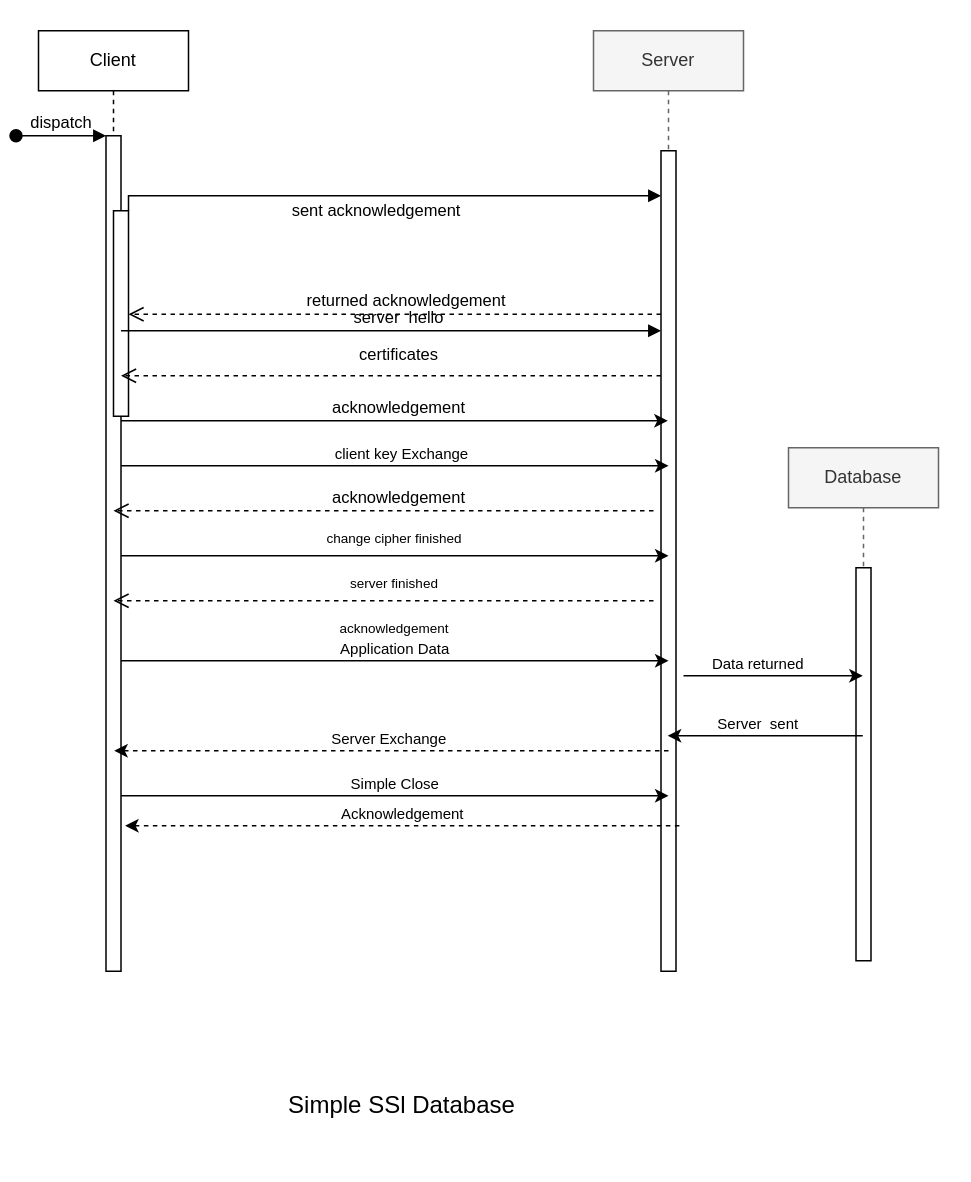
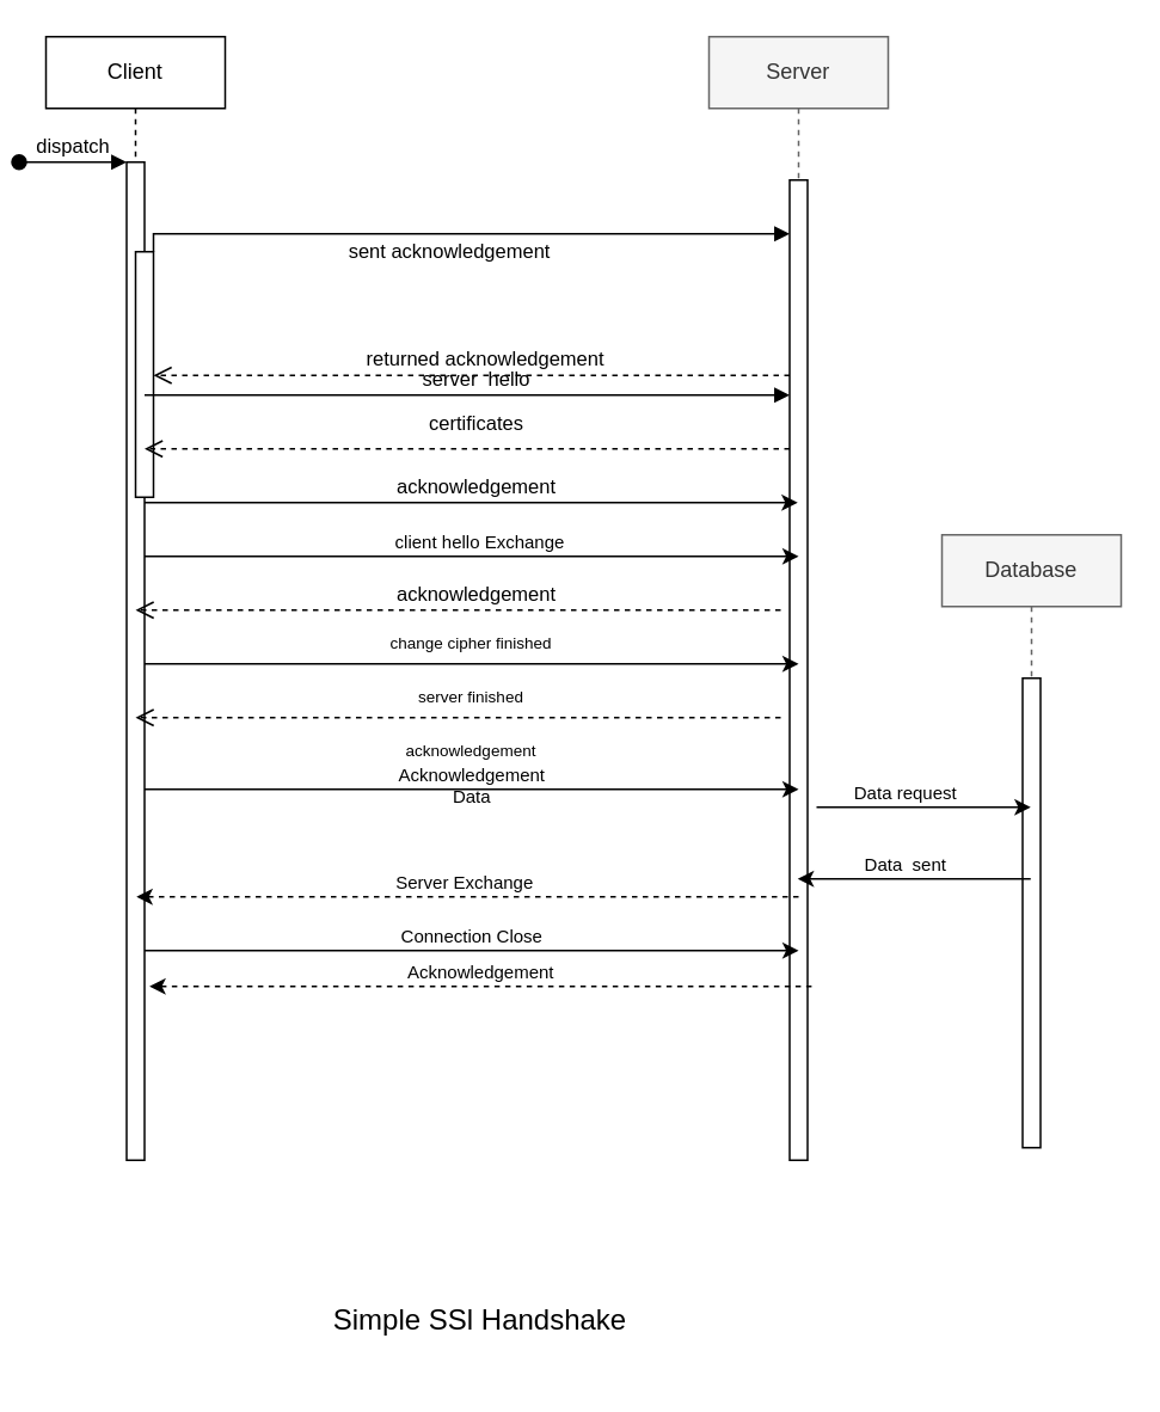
  <mxCell id="0" />
  <mxCell id="1" parent="0" />
  <mxCell id="2" value="Client" style="shape=umlLifeline;perimeter=lifelinePerimeter;whiteSpace=wrap;html=1;container=0;dropTarget=0;collapsible=0;recursiveResize=0;outlineConnect=0;portConstraint=eastwest;newEdgeStyle={&quot;edgeStyle&quot;:&quot;elbowEdgeStyle&quot;,&quot;elbow&quot;:&quot;vertical&quot;,&quot;curved&quot;:0,&quot;rounded&quot;:0};" parent="1" vertex="1"><mxGeometry x="20" y="20" width="100" height="627" as="geometry" /></mxCell>
  <mxCell id="3" value="" style="html=1;points=[];perimeter=orthogonalPerimeter;outlineConnect=0;targetShapes=umlLifeline;portConstraint=eastwest;newEdgeStyle={&quot;edgeStyle&quot;:&quot;elbowEdgeStyle&quot;,&quot;elbow&quot;:&quot;vertical&quot;,&quot;curved&quot;:0,&quot;rounded&quot;:0};" parent="2" vertex="1"><mxGeometry x="45" y="70" width="10" height="557" as="geometry" /></mxCell>
  <mxCell id="4" value="dispatch" style="html=1;verticalAlign=bottom;startArrow=oval;endArrow=block;startSize=8;edgeStyle=elbowEdgeStyle;elbow=vertical;curved=0;rounded=0;" parent="2" target="3" edge="1"><mxGeometry relative="1" as="geometry"><mxPoint x="-15" y="70" as="sourcePoint" /></mxGeometry></mxCell>
  <mxCell id="5" value="" style="html=1;points=[];perimeter=orthogonalPerimeter;outlineConnect=0;targetShapes=umlLifeline;portConstraint=eastwest;newEdgeStyle={&quot;edgeStyle&quot;:&quot;elbowEdgeStyle&quot;,&quot;elbow&quot;:&quot;vertical&quot;,&quot;curved&quot;:0,&quot;rounded&quot;:0};" parent="2" vertex="1"><mxGeometry x="50" y="120" width="10" height="137" as="geometry" /></mxCell>
  <mxCell id="6" value="Server" style="shape=umlLifeline;perimeter=lifelinePerimeter;whiteSpace=wrap;html=1;container=0;dropTarget=0;collapsible=0;recursiveResize=0;outlineConnect=0;portConstraint=eastwest;newEdgeStyle={&quot;edgeStyle&quot;:&quot;elbowEdgeStyle&quot;,&quot;elbow&quot;:&quot;vertical&quot;,&quot;curved&quot;:0,&quot;rounded&quot;:0};fillColor=#f5f5f5;strokeColor=#666666;fontColor=#333333;" parent="1" vertex="1"><mxGeometry x="390" y="20" width="100" height="627" as="geometry" /></mxCell>
  <mxCell id="7" value="" style="html=1;points=[];perimeter=orthogonalPerimeter;outlineConnect=0;targetShapes=umlLifeline;portConstraint=eastwest;newEdgeStyle={&quot;edgeStyle&quot;:&quot;elbowEdgeStyle&quot;,&quot;elbow&quot;:&quot;vertical&quot;,&quot;curved&quot;:0,&quot;rounded&quot;:0};" parent="6" vertex="1"><mxGeometry x="45" y="80" width="10" height="547" as="geometry" /></mxCell>
  <mxCell id="8" value="server&amp;nbsp; hello" style="html=1;verticalAlign=bottom;endArrow=block;edgeStyle=elbowEdgeStyle;elbow=horizontal;curved=0;rounded=0;" parent="1" source="3" target="7" edge="1"><mxGeometry x="0.028" relative="1" as="geometry"><mxPoint x="85" y="100" as="sourcePoint" /><Array as="points"><mxPoint x="260" y="220" /></Array><mxPoint as="offset" /></mxGeometry></mxCell>
  <mxCell id="9" value="certificates" style="html=1;verticalAlign=bottom;endArrow=open;dashed=1;endSize=8;edgeStyle=elbowEdgeStyle;elbow=vertical;curved=0;rounded=0;" parent="1" source="7" target="3" edge="1"><mxGeometry x="-0.029" y="-5" relative="1" as="geometry"><mxPoint x="85" y="175" as="targetPoint" /><Array as="points"><mxPoint x="80" y="250" /></Array><mxPoint as="offset" /></mxGeometry></mxCell>
  <mxCell id="10" value="" style="endArrow=classic;html=1;rounded=0;" edge="1" parent="1" source="3" target="6"><mxGeometry width="50" height="50" relative="1" as="geometry"><mxPoint x="190" y="310" as="sourcePoint" /><mxPoint x="130" y="290" as="targetPoint" /><Array as="points"><mxPoint x="250" y="280" /></Array></mxGeometry></mxCell>
  <mxCell id="11" style="edgeStyle=orthogonalEdgeStyle;rounded=0;orthogonalLoop=1;jettySize=auto;html=1;exitX=0.5;exitY=1;exitDx=0;exitDy=0;" edge="1" parent="1"><mxGeometry relative="1" as="geometry"><mxPoint x="270" y="300" as="sourcePoint" /><mxPoint x="270" y="300" as="targetPoint" /></mxGeometry></mxCell>
  <mxCell id="12" value="acknowledgement" style="html=1;verticalAlign=bottom;endArrow=open;dashed=1;endSize=8;edgeStyle=elbowEdgeStyle;elbow=vertical;curved=0;rounded=0;" edge="1" parent="1"><mxGeometry x="-0.056" y="-60" relative="1" as="geometry"><mxPoint x="70" y="340" as="targetPoint" /><Array as="points"><mxPoint x="75" y="340" /></Array><mxPoint x="430" y="340" as="sourcePoint" /><mxPoint as="offset" /></mxGeometry></mxCell>
  <mxCell id="13" value="change cipher finished" style="text;strokeColor=none;align=center;fillColor=none;html=1;verticalAlign=middle;whiteSpace=wrap;rounded=0;fontSize=9;" vertex="1" parent="1"><mxGeometry x="205" y="320" width="105" height="77" as="geometry" /></mxCell>
  <mxCell id="14" value="" style="endArrow=classic;html=1;rounded=0;" edge="1" parent="1"><mxGeometry width="50" height="50" relative="1" as="geometry"><mxPoint x="75" y="310" as="sourcePoint" /><mxPoint x="440" y="310" as="targetPoint" /><Array as="points" /></mxGeometry></mxCell>
- <mxCell id="15" value="client key Exchange" style="text;strokeColor=none;align=center;fillColor=none;html=1;verticalAlign=top;whiteSpace=wrap;rounded=0;fontSize=10;" vertex="1" parent="1"><mxGeometry x="210" y="290" width="105" height="87" as="geometry" /></mxCell>
+ <mxCell id="15" value="client hello Exchange" style="text;strokeColor=none;align=center;fillColor=none;html=1;verticalAlign=top;whiteSpace=wrap;rounded=0;fontSize=10;" vertex="1" parent="1"><mxGeometry x="210" y="290" width="105" height="87" as="geometry" /></mxCell>
  <mxCell id="16" value="" style="endArrow=classic;html=1;rounded=0;" edge="1" parent="1"><mxGeometry width="50" height="50" relative="1" as="geometry"><mxPoint x="75" y="370" as="sourcePoint" /><mxPoint x="440" y="370" as="targetPoint" /><Array as="points" /></mxGeometry></mxCell>
  <mxCell id="17" value="server finished" style="text;strokeColor=none;align=center;fillColor=none;html=1;verticalAlign=middle;whiteSpace=wrap;rounded=0;fontSize=9;" vertex="1" parent="1"><mxGeometry x="205" y="350" width="105" height="77" as="geometry" /></mxCell>
  <mxCell id="18" value="acknowledgement" style="html=1;verticalAlign=bottom;endArrow=open;dashed=1;endSize=8;edgeStyle=elbowEdgeStyle;elbow=vertical;curved=0;rounded=0;" edge="1" parent="1"><mxGeometry x="-0.056" y="-60" relative="1" as="geometry"><mxPoint x="70" y="400" as="targetPoint" /><Array as="points"><mxPoint x="75" y="400" /></Array><mxPoint x="430" y="400" as="sourcePoint" /><mxPoint as="offset" /></mxGeometry></mxCell>
  <mxCell id="19" value="acknowledgement" style="text;strokeColor=none;align=center;fillColor=none;html=1;verticalAlign=middle;whiteSpace=wrap;rounded=0;fontSize=9;" vertex="1" parent="1"><mxGeometry x="205" y="380" width="105" height="77" as="geometry" /></mxCell>
  <mxCell id="20" value="" style="endArrow=classic;html=1;rounded=0;" edge="1" parent="1"><mxGeometry width="50" height="50" relative="1" as="geometry"><mxPoint x="75" y="440" as="sourcePoint" /><mxPoint x="440" y="440" as="targetPoint" /><Array as="points" /></mxGeometry></mxCell>
- <mxCell id="21" value="Application Data" style="text;strokeColor=none;align=center;fillColor=none;html=1;verticalAlign=top;whiteSpace=wrap;rounded=0;fontSize=10;" vertex="1" parent="1"><mxGeometry x="213.75" y="420" width="87.5" height="87" as="geometry" /></mxCell>
+ <mxCell id="21" value="Acknowledgement Data" style="text;strokeColor=none;align=center;fillColor=none;html=1;verticalAlign=top;whiteSpace=wrap;rounded=0;fontSize=10;" vertex="1" parent="1"><mxGeometry x="213.75" y="420" width="87.5" height="87" as="geometry" /></mxCell>
  <mxCell id="22" value="Database" style="shape=umlLifeline;perimeter=lifelinePerimeter;whiteSpace=wrap;html=1;container=0;dropTarget=0;collapsible=0;recursiveResize=0;outlineConnect=0;portConstraint=eastwest;newEdgeStyle={&quot;edgeStyle&quot;:&quot;elbowEdgeStyle&quot;,&quot;elbow&quot;:&quot;vertical&quot;,&quot;curved&quot;:0,&quot;rounded&quot;:0};fillColor=#f5f5f5;strokeColor=#666666;fontColor=#333333;" vertex="1" parent="1"><mxGeometry x="520" y="298" width="100" height="342" as="geometry" /></mxCell>
  <mxCell id="23" value="" style="html=1;points=[];perimeter=orthogonalPerimeter;outlineConnect=0;targetShapes=umlLifeline;portConstraint=eastwest;newEdgeStyle={&quot;edgeStyle&quot;:&quot;elbowEdgeStyle&quot;,&quot;elbow&quot;:&quot;vertical&quot;,&quot;curved&quot;:0,&quot;rounded&quot;:0};" vertex="1" parent="22"><mxGeometry x="45" y="80" width="10" height="262" as="geometry" /></mxCell>
  <mxCell id="24" value="" style="endArrow=classic;html=1;rounded=0;" edge="1" parent="1"><mxGeometry width="50" height="50" relative="1" as="geometry"><mxPoint x="450" y="450" as="sourcePoint" /><mxPoint x="569.5" y="450" as="targetPoint" /><Array as="points"><mxPoint x="480" y="450" /><mxPoint x="510" y="450" /></Array></mxGeometry></mxCell>
  <mxCell id="25" value="" style="edgeStyle=none;orthogonalLoop=1;jettySize=auto;html=1;rounded=0;" edge="1" parent="1" source="22" target="6"><mxGeometry width="80" relative="1" as="geometry"><mxPoint x="510" y="510" as="sourcePoint" /><mxPoint x="530" y="500" as="targetPoint" /><Array as="points"><mxPoint x="510" y="490" /></Array></mxGeometry></mxCell>
- <mxCell id="26" value="Data returned" style="text;strokeColor=none;align=center;fillColor=none;html=1;verticalAlign=top;whiteSpace=wrap;rounded=0;fontSize=10;" vertex="1" parent="1"><mxGeometry x="440" y="430" width="120" height="87" as="geometry" /></mxCell>
- <mxCell id="27" value="Server&amp;nbsp; sent" style="text;strokeColor=none;align=center;fillColor=none;html=1;verticalAlign=top;whiteSpace=wrap;rounded=0;fontSize=10;" vertex="1" parent="1"><mxGeometry x="440" y="470" width="120" height="87" as="geometry" /></mxCell>
+ <mxCell id="26" value="Data request" style="text;strokeColor=none;align=center;fillColor=none;html=1;verticalAlign=top;whiteSpace=wrap;rounded=0;fontSize=10;" vertex="1" parent="1"><mxGeometry x="440" y="430" width="120" height="87" as="geometry" /></mxCell>
+ <mxCell id="27" value="Data&amp;nbsp; sent" style="text;strokeColor=none;align=center;fillColor=none;html=1;verticalAlign=top;whiteSpace=wrap;rounded=0;fontSize=10;" vertex="1" parent="1"><mxGeometry x="440" y="470" width="120" height="87" as="geometry" /></mxCell>
  <mxCell id="28" value="" style="endArrow=classic;rounded=0;html=1;dashed=1;" edge="1" parent="1"><mxGeometry width="50" height="50" relative="1" as="geometry"><mxPoint x="440" y="500" as="sourcePoint" /><mxPoint x="70.5" y="500" as="targetPoint" /></mxGeometry></mxCell>
  <mxCell id="29" value="Server Exchange" style="text;strokeColor=none;align=center;fillColor=none;html=1;verticalAlign=top;whiteSpace=wrap;rounded=0;fontSize=10;" vertex="1" parent="1"><mxGeometry x="210" y="480" width="87.5" height="87" as="geometry" /></mxCell>
  <mxCell id="30" value="" style="endArrow=classic;html=1;rounded=0;" edge="1" parent="1"><mxGeometry width="50" height="50" relative="1" as="geometry"><mxPoint x="75" y="530" as="sourcePoint" /><mxPoint x="440" y="530" as="targetPoint" /><Array as="points" /></mxGeometry></mxCell>
- <mxCell id="31" value="Simple Close" style="text;strokeColor=none;align=center;fillColor=none;html=1;verticalAlign=top;whiteSpace=wrap;rounded=0;fontSize=10;" vertex="1" parent="1"><mxGeometry x="213.75" y="510" width="87.5" height="87" as="geometry" /></mxCell>
+ <mxCell id="31" value="Connection Close" style="text;strokeColor=none;align=center;fillColor=none;html=1;verticalAlign=top;whiteSpace=wrap;rounded=0;fontSize=10;" vertex="1" parent="1"><mxGeometry x="213.75" y="510" width="87.5" height="87" as="geometry" /></mxCell>
  <mxCell id="32" value="" style="endArrow=classic;rounded=0;html=1;dashed=1;" edge="1" parent="1"><mxGeometry width="50" height="50" relative="1" as="geometry"><mxPoint x="447.25" y="550" as="sourcePoint" /><mxPoint x="77.75" y="550" as="targetPoint" /></mxGeometry></mxCell>
  <mxCell id="33" value="Acknowledgement" style="text;strokeColor=none;align=center;fillColor=none;html=1;verticalAlign=top;whiteSpace=wrap;rounded=0;fontSize=10;" vertex="1" parent="1"><mxGeometry x="218.75" y="530" width="87.5" height="87" as="geometry" /></mxCell>
  <mxCell id="34" value="sent acknowledgement" style="html=1;verticalAlign=middle;endArrow=block;edgeStyle=elbowEdgeStyle;elbow=vertical;curved=0;rounded=0;" parent="1" source="5" target="7" edge="1"><mxGeometry x="-0.041" y="-10" relative="1" as="geometry"><Array as="points"><mxPoint x="80" y="130" /></Array><mxPoint x="65" y="130" as="targetPoint" /><mxPoint as="offset" /></mxGeometry></mxCell>
  <mxCell id="35" value="returned acknowledgement" style="html=1;verticalAlign=bottom;endArrow=open;dashed=1;endSize=8;edgeStyle=elbowEdgeStyle;elbow=vertical;curved=0;rounded=0;" parent="1" source="7" target="5" edge="1"><mxGeometry x="-0.042" relative="1" as="geometry"><Array as="points" /><mxPoint x="65" y="205" as="sourcePoint" /><mxPoint as="offset" /></mxGeometry></mxCell>
- <mxCell id="36" value="&lt;font style=&quot;font-size: 16px;&quot;&gt;Simple SSl Database&lt;/font&gt;" style="text;strokeColor=none;align=center;fillColor=default;html=1;verticalAlign=middle;whiteSpace=wrap;rounded=0;gradientColor=none;strokeWidth=8;" vertex="1" parent="1"><mxGeometry x="145.25" y="706" width="234.5" height="60" as="geometry" /></mxCell>
+ <mxCell id="36" value="&lt;font style=&quot;font-size: 16px;&quot;&gt;Simple SSl Handshake&lt;/font&gt;" style="text;strokeColor=none;align=center;fillColor=default;html=1;verticalAlign=middle;whiteSpace=wrap;rounded=0;gradientColor=none;strokeWidth=8;" vertex="1" parent="1"><mxGeometry x="145.25" y="706" width="234.5" height="60" as="geometry" /></mxCell>
